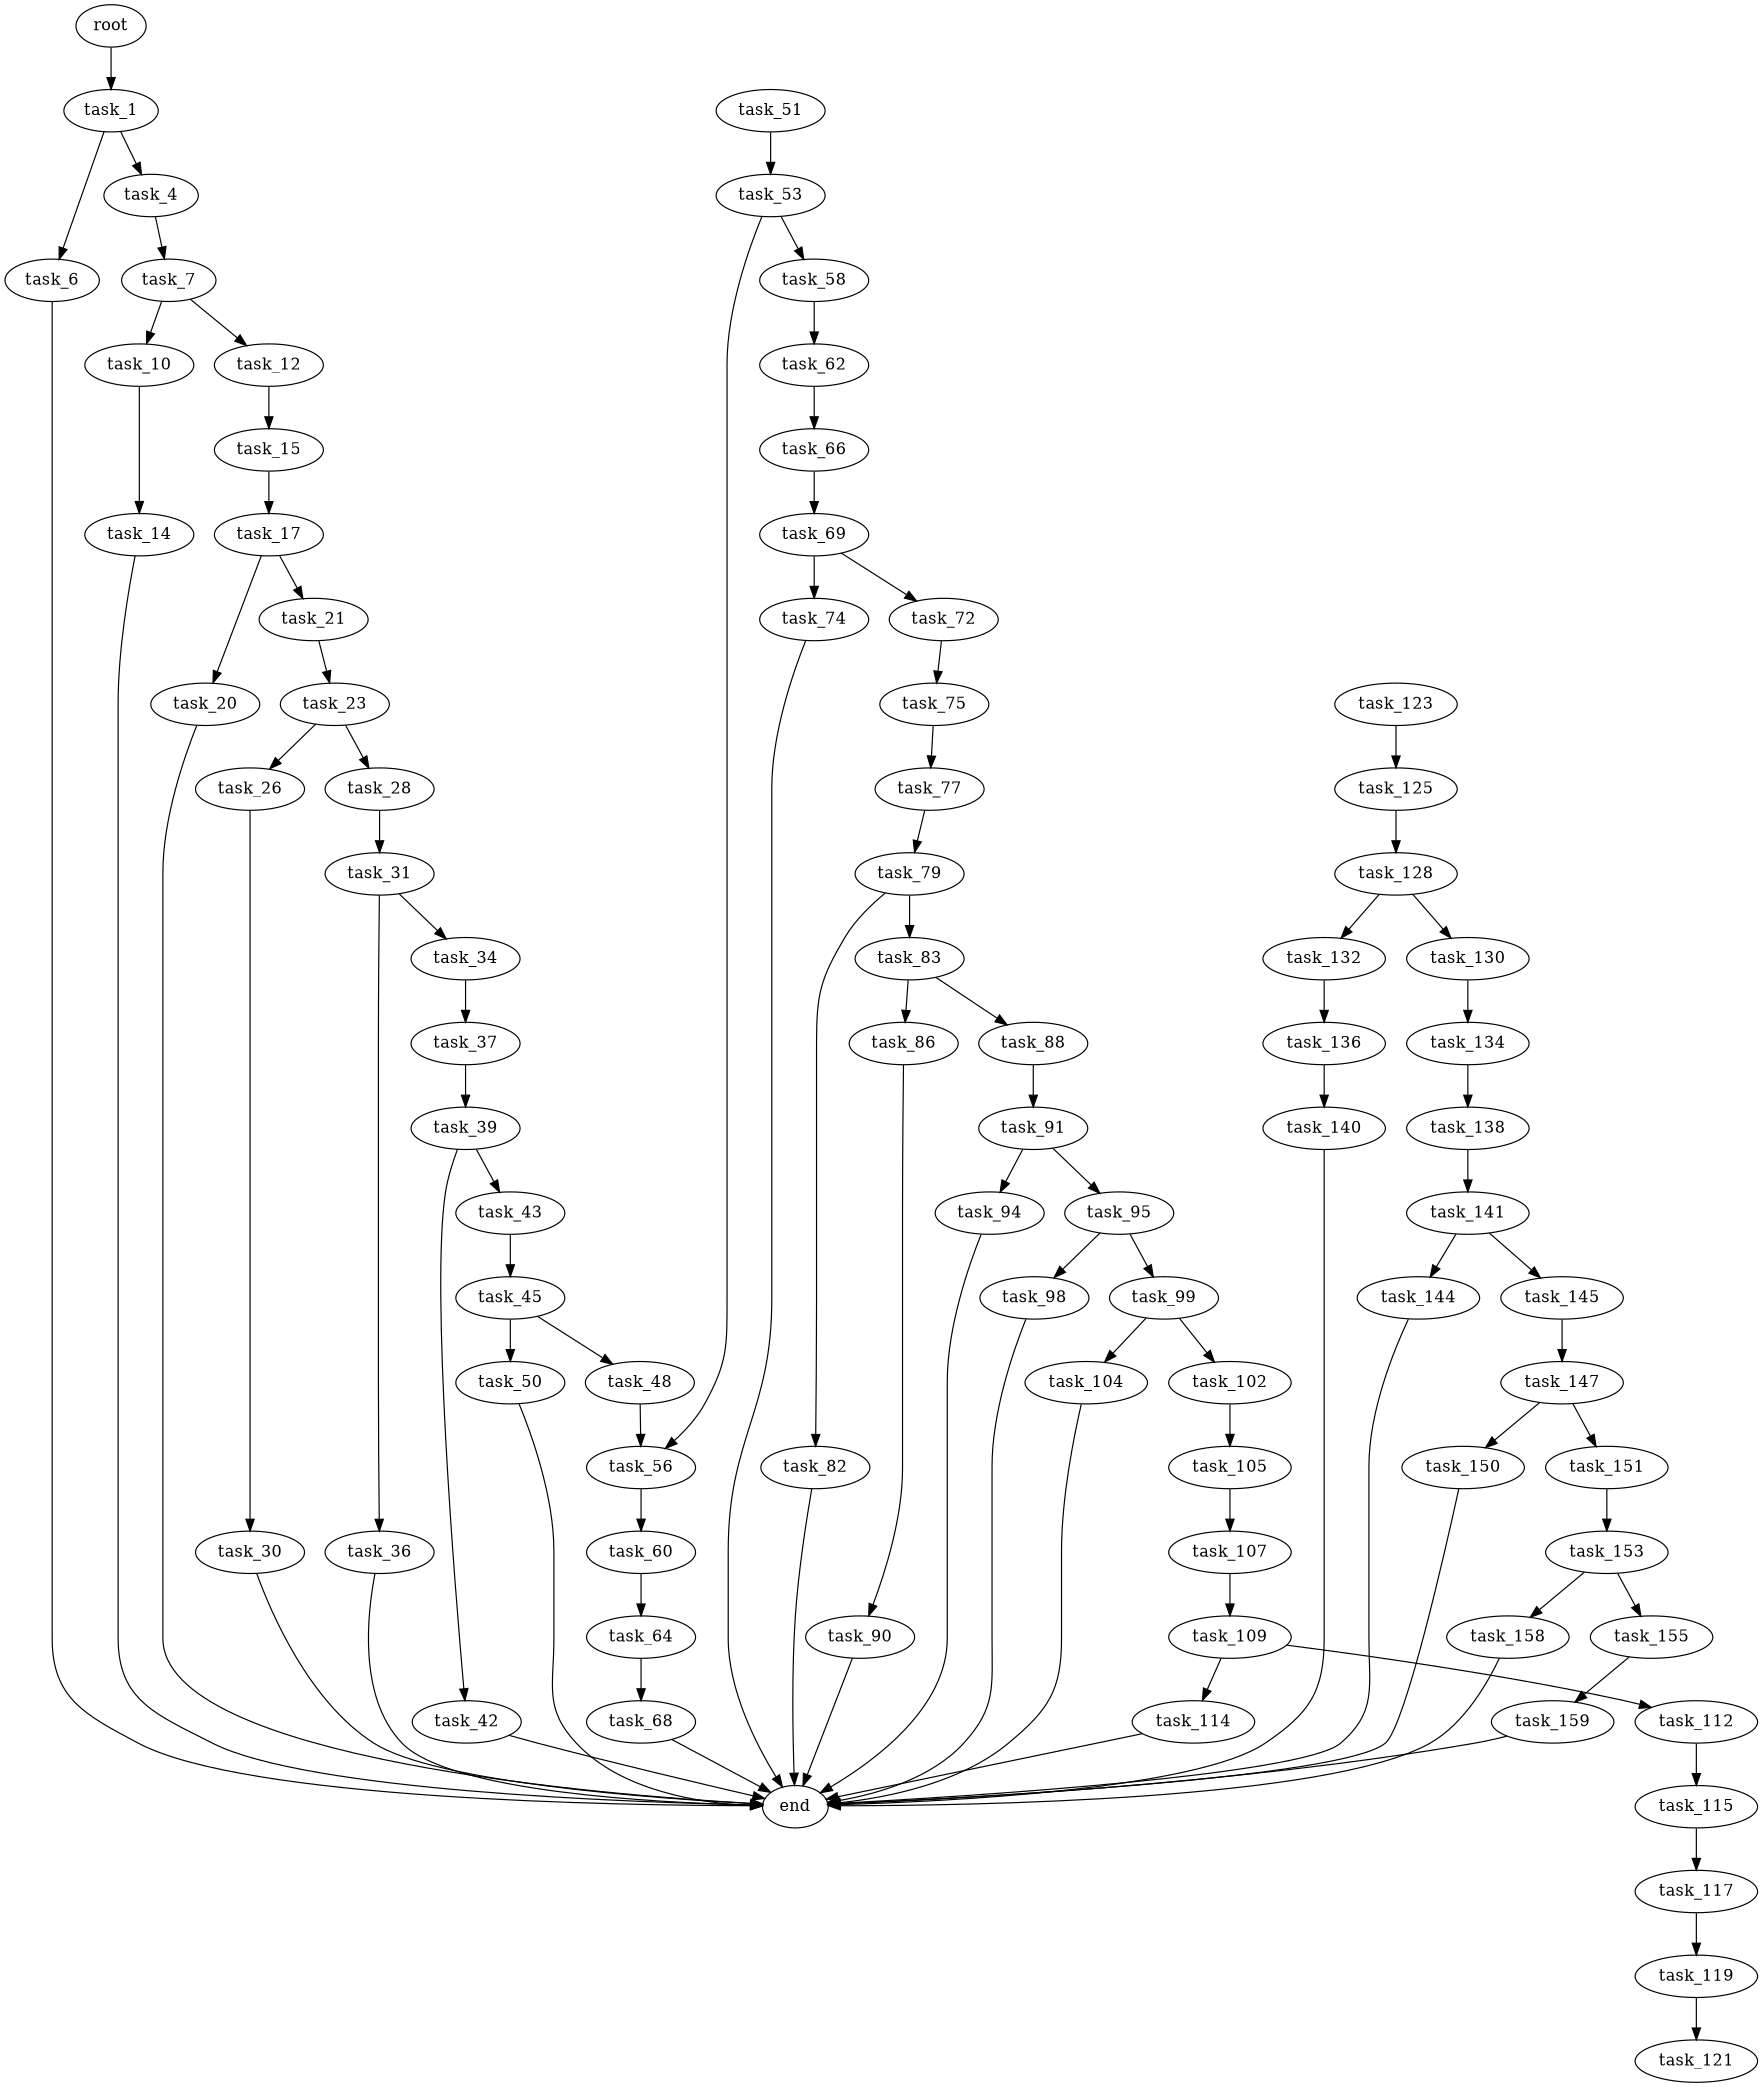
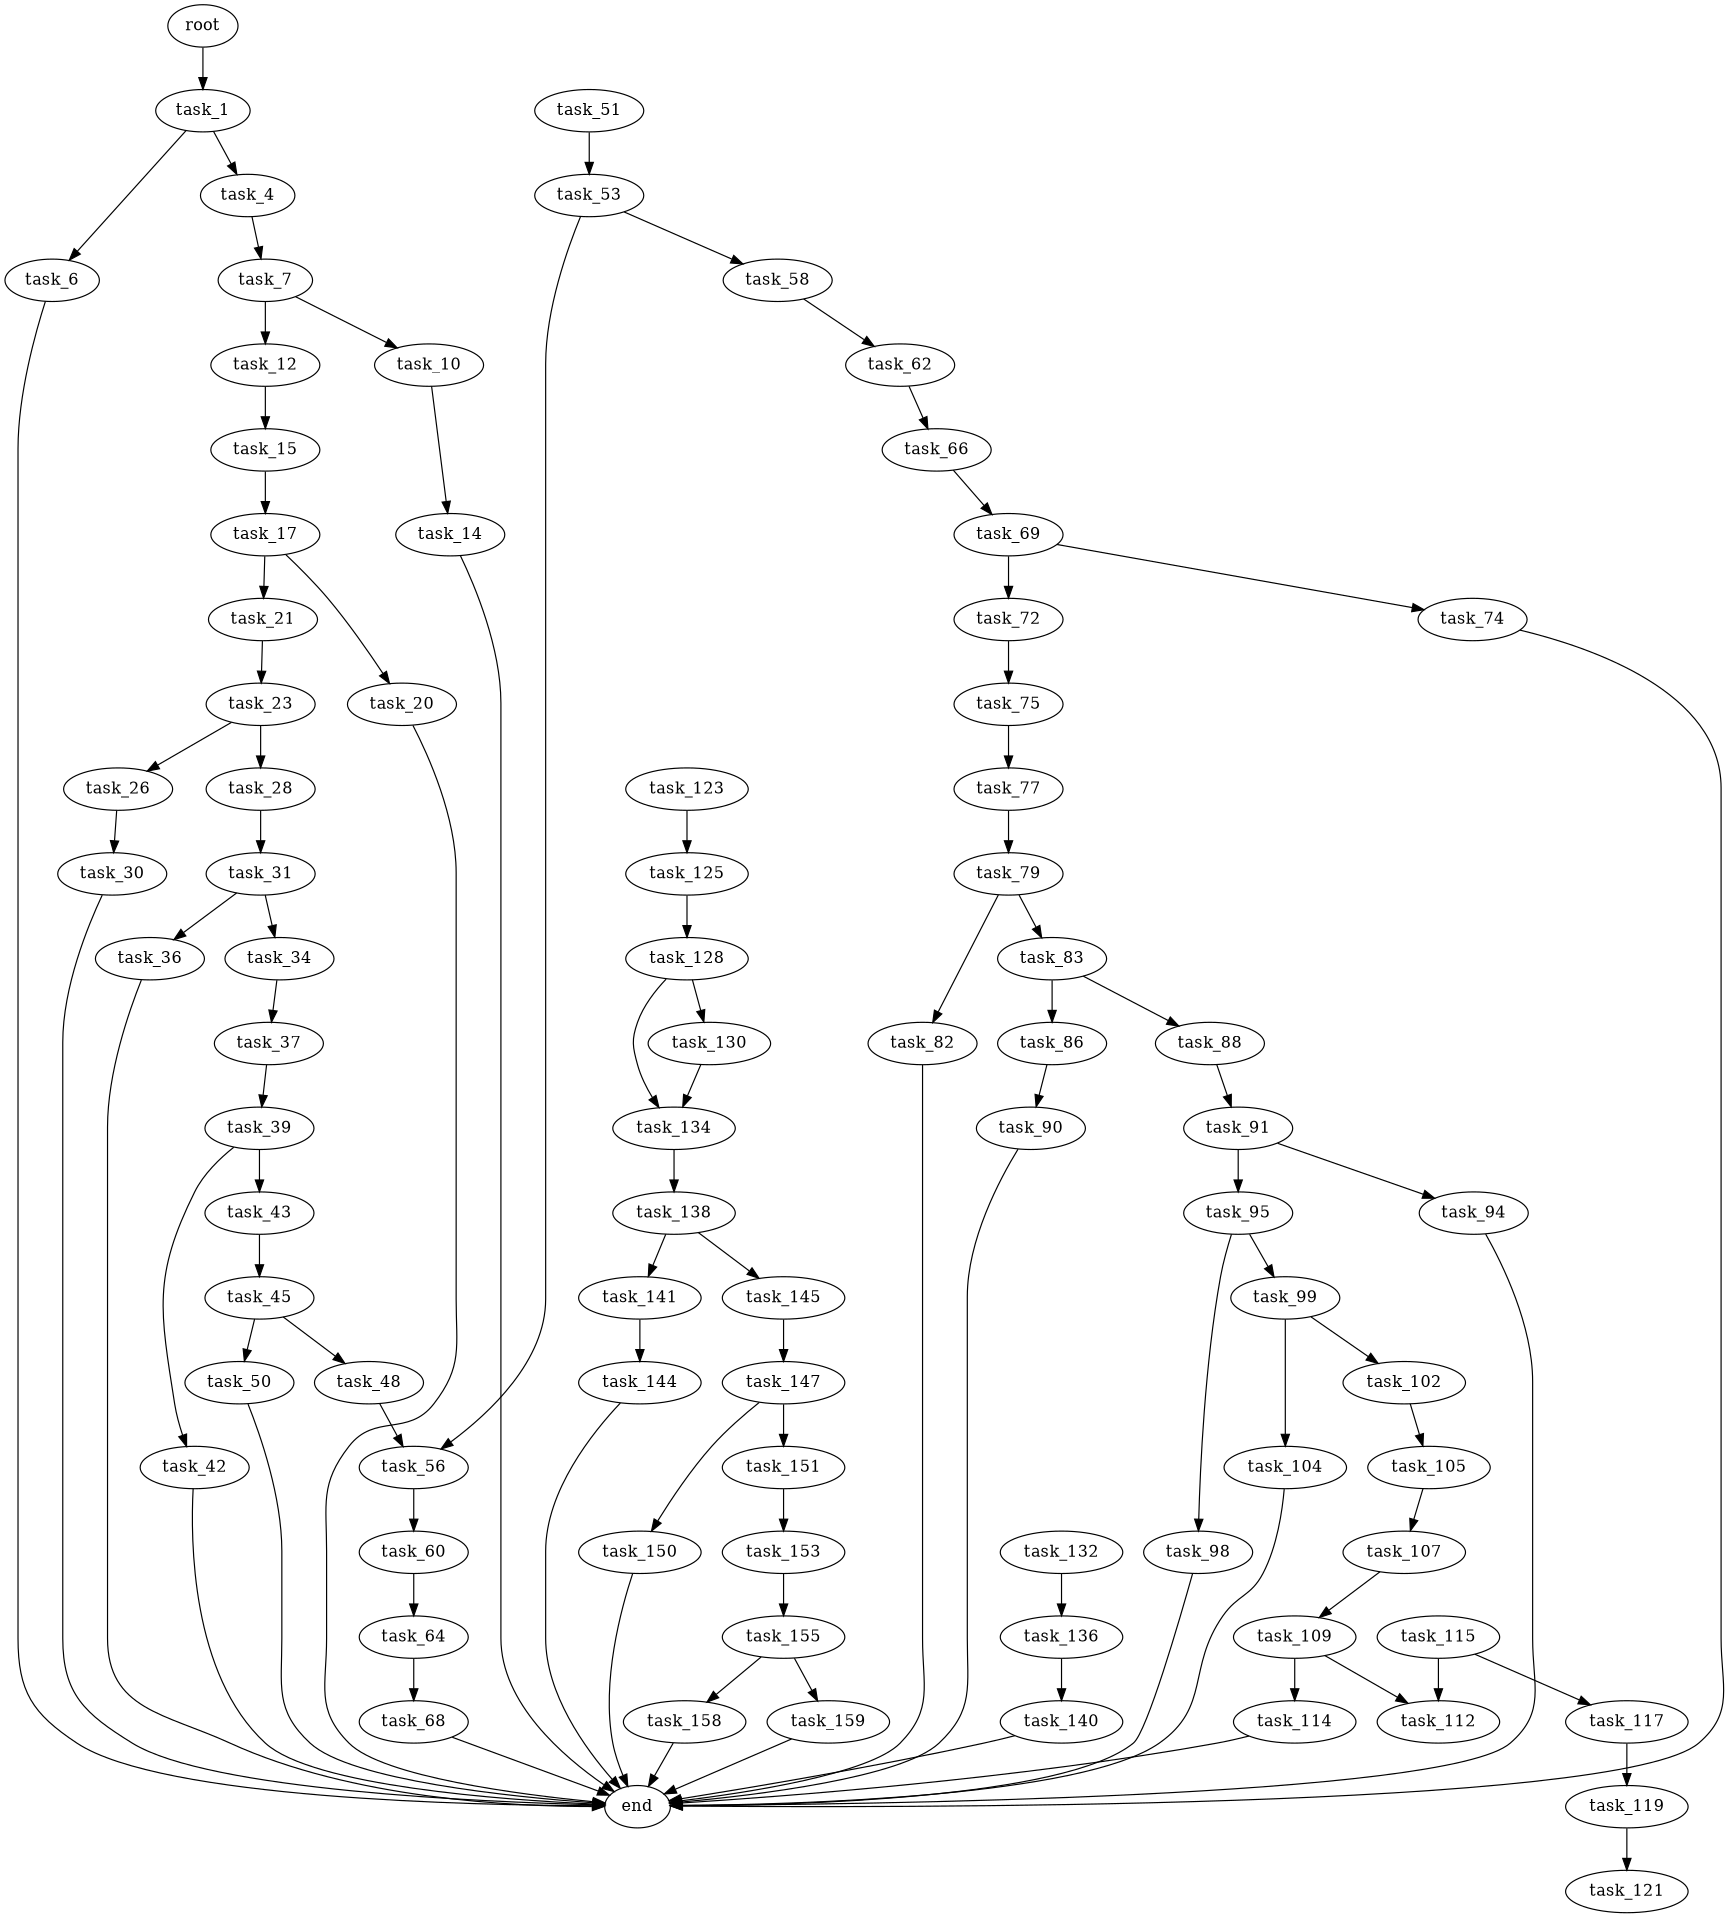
  digraph {
    root
    task_1
    task_4
    task_6
    task_7
    end
    task_10
    task_12
    task_14
    task_15
    task_17
    task_20
    task_21
    task_23
    task_26
    task_28
    task_30
    task_31
    task_34
    task_36
    task_37
    task_39
    task_42
    task_43
    task_45
    task_48
    task_50
    task_56
    task_51
    task_53
    task_58
    task_60
    task_62
    task_64
    task_66
    task_68
    task_69
    task_72
    task_74
    task_75
    task_77
    task_79
    task_82
    task_83
    task_86
    task_88
    task_90
    task_91
    task_94
    task_95
    task_98
    task_99
    task_102
    task_104
    task_105
    task_107
    task_109
    task_112
    task_114
    task_115
    task_117
    task_119
    task_121
    task_123
    task_125
    task_128
    task_130
    task_132
    task_134
    task_136
    task_138
    task_140
    task_141
    task_144
    task_145
    task_147
    task_150
    task_151
    task_153
    task_155
    task_158
    task_159
    root -> task_1
    task_1 -> task_4
    task_1 -> task_6
    task_4 -> task_7
    task_6 -> end
    task_7 -> task_10
    task_7 -> task_12
    task_10 -> task_14
    task_12 -> task_15
    task_14 -> end
    task_15 -> task_17
    task_17 -> task_20
    task_17 -> task_21
    task_20 -> end
    task_21 -> task_23
    task_23 -> task_26
    task_23 -> task_28
    task_26 -> task_30
    task_28 -> task_31
    task_30 -> end
    task_31 -> task_34
    task_31 -> task_36
    task_34 -> task_37
    task_36 -> end
    task_37 -> task_39
    task_39 -> task_42
    task_39 -> task_43
    task_42 -> end
    task_43 -> task_45
    task_45 -> task_48
    task_45 -> task_50
    task_48 -> task_56
    task_50 -> end
    task_56 -> task_60
    task_51 -> task_53
    task_53 -> task_56
    task_53 -> task_58
    task_58 -> task_62
    task_60 -> task_64
    task_62 -> task_66
    task_64 -> task_68
    task_66 -> task_69
    task_68 -> end
    task_69 -> task_72
    task_69 -> task_74
    task_72 -> task_75
    task_74 -> end
    task_75 -> task_77
    task_77 -> task_79
    task_79 -> task_82
    task_79 -> task_83
    task_82 -> end
    task_83 -> task_86
    task_83 -> task_88
    task_86 -> task_90
    task_88 -> task_91
    task_90 -> end
    task_91 -> task_94
    task_91 -> task_95
    task_94 -> end
    task_95 -> task_98
    task_95 -> task_99
    task_98 -> end
    task_99 -> task_102
    task_99 -> task_104
    task_102 -> task_105
    task_104 -> end
    task_105 -> task_107
    task_107 -> task_109
    task_109 -> task_112
    task_109 -> task_114
-   task_112 -> task_115
+   task_115 -> task_112
    task_114 -> end
    task_115 -> task_117
    task_117 -> task_119
    task_119 -> task_121
    task_123 -> task_125
    task_125 -> task_128
    task_128 -> task_130
-   task_128 -> task_132
+   task_128 -> task_134
    task_130 -> task_134
    task_132 -> task_136
    task_134 -> task_138
    task_136 -> task_140
    task_138 -> task_141
    task_140 -> end
    task_141 -> task_144
-   task_141 -> task_145
+   task_138 -> task_145
    task_144 -> end
    task_145 -> task_147
    task_147 -> task_150
    task_147 -> task_151
    task_150 -> end
    task_151 -> task_153
    task_153 -> task_155
-   task_153 -> task_158
+   task_155 -> task_158
    task_155 -> task_159
    task_158 -> end
    task_159 -> end
  }
